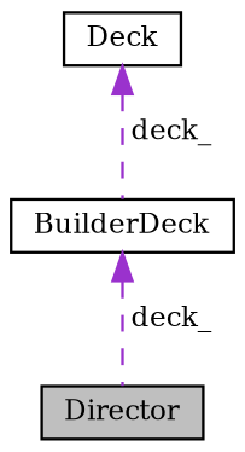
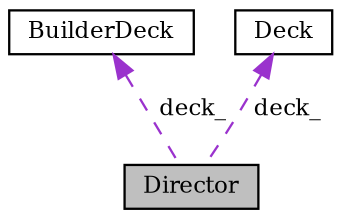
  digraph {
    fontname="DejaVu Serif"
    node [color=black fillcolor=white fontname="DejaVu Serif" fontsize=10 shape=record style=filled]
    edge [color=darkorchid3 dir=back fontname="DejaVu Serif" fontsize=10 labelfontname=Helvetica labelfontsize=10 style=dashed]
    n1 [fillcolor=grey75 fontcolor=black height=0.2 label=Director width=0.4]
    n2 [height=0.2 label=BuilderDeck width=0.4]
    n3 [height=0.2 label=Deck width=0.4]
    n2 -> n1 [label=" deck_"]
-   n3 -> n2 [label=" deck_"]
+   n3 -> n1 [label=" deck_"]
  }
